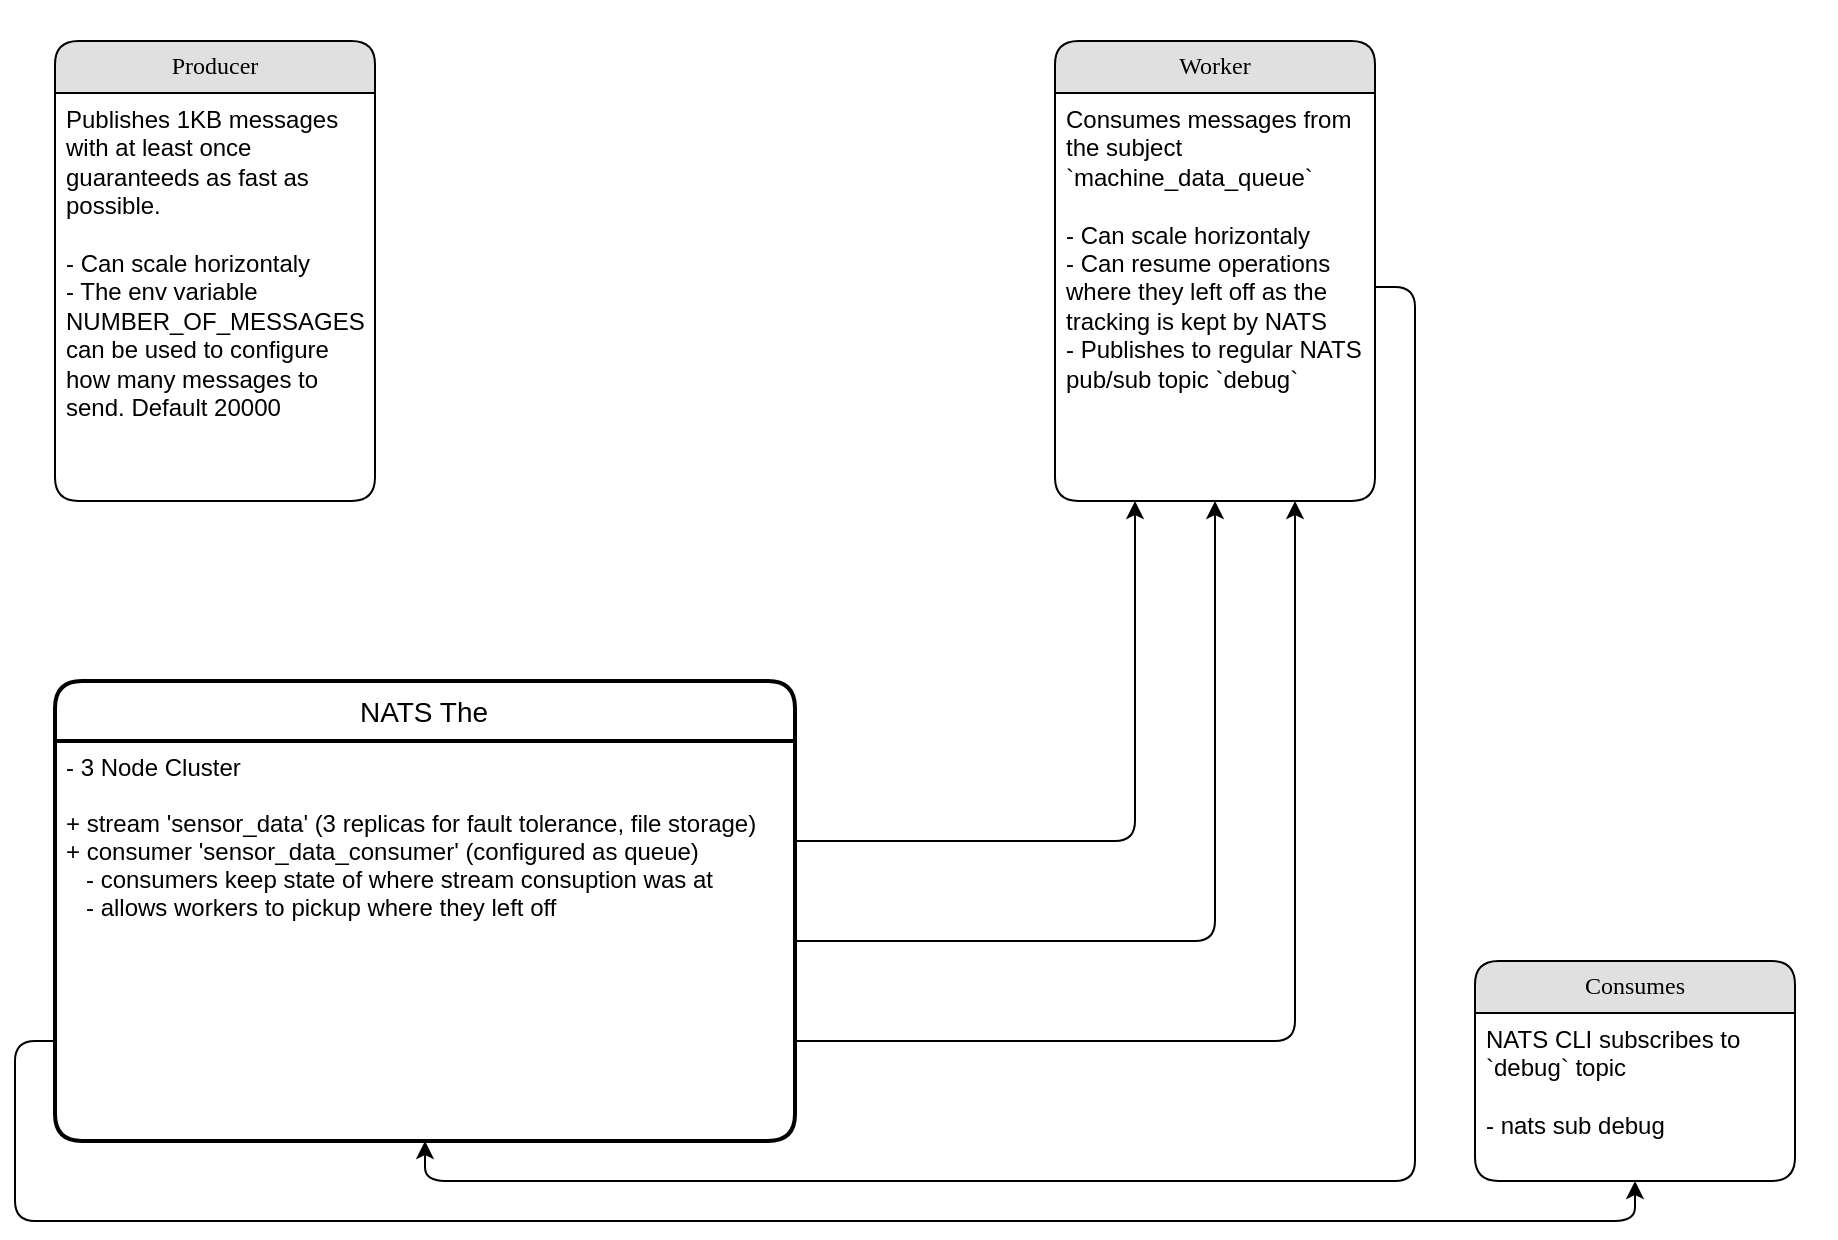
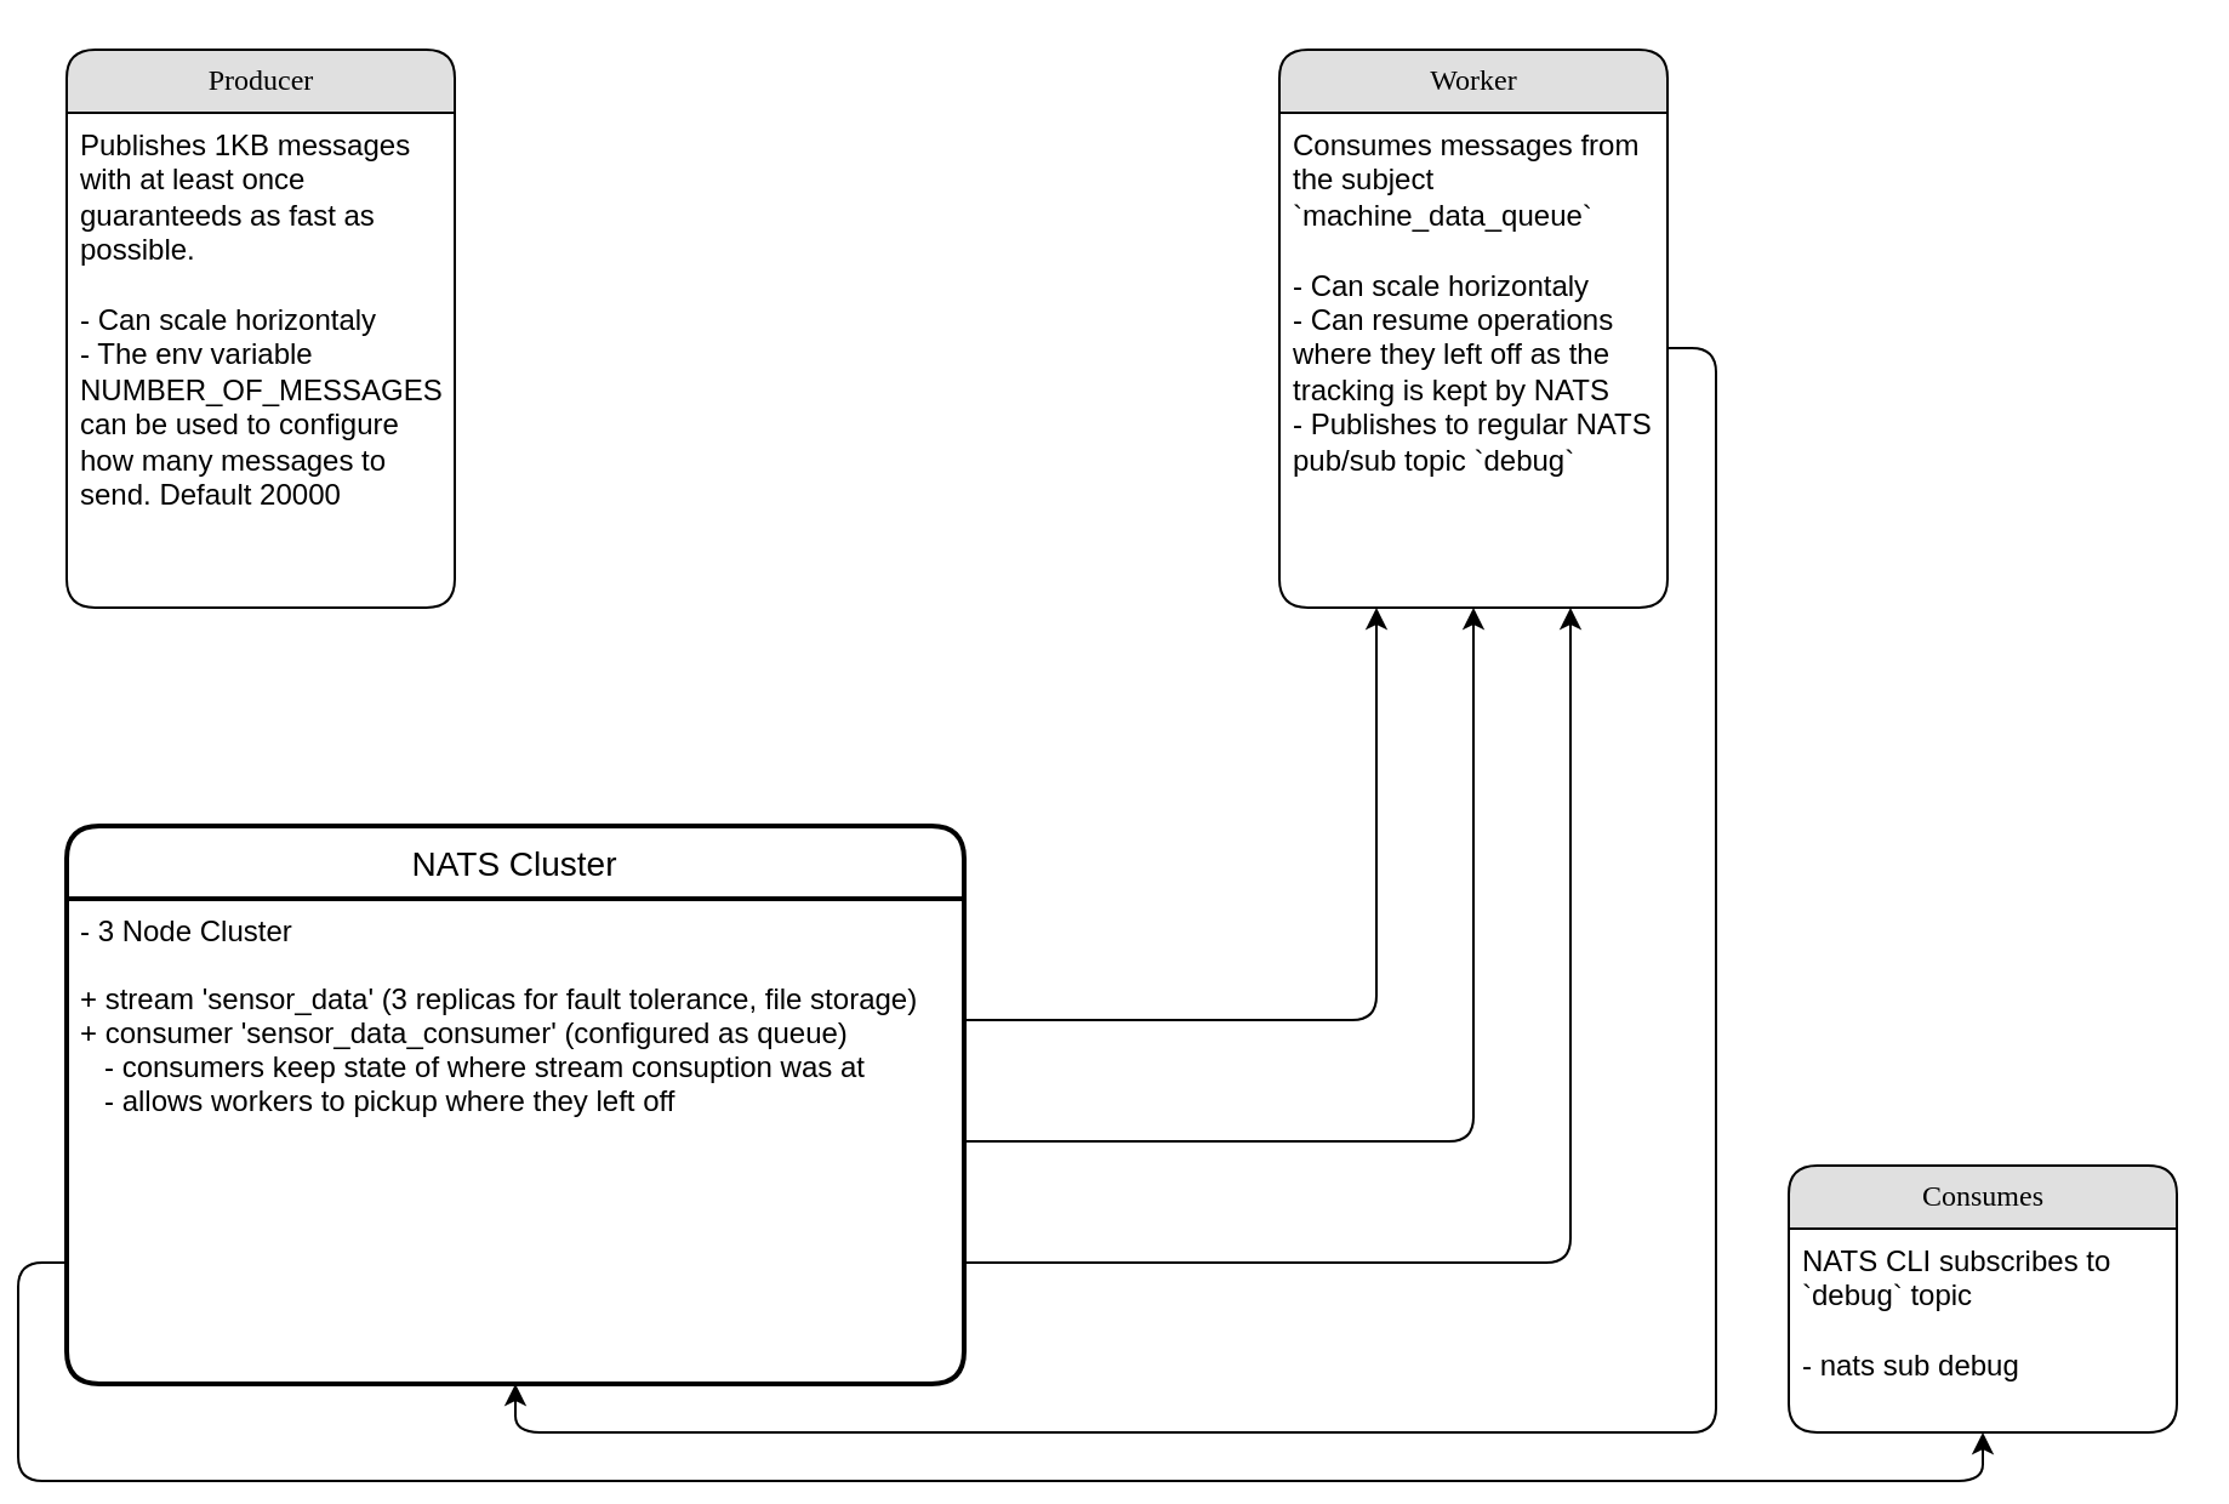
  <mxCell id="0" />
  <mxCell id="1" parent="0" />
  <mxCell id="2" value="Producer" style="swimlane;html=1;fontStyle=0;childLayout=stackLayout;horizontal=1;startSize=26;fillColor=#e0e0e0;horizontalStack=0;resizeParent=1;resizeLast=0;collapsible=1;marginBottom=0;swimlaneFillColor=#ffffff;align=center;rounded=1;shadow=0;comic=0;labelBackgroundColor=none;strokeWidth=1;fontFamily=Verdana;fontSize=12" parent="1" vertex="1"><mxGeometry x="20" y="20" width="160" height="230" as="geometry"><mxRectangle x="160" y="74" width="80" height="30" as="alternateBounds" /></mxGeometry></mxCell>
  <mxCell id="3" value="Publishes 1KB messages with at least once guaranteeds as fast as possible.&lt;br&gt;&lt;br&gt;- Can scale horizontaly&lt;br&gt;- The env variable NUMBER_OF_MESSAGES can be used to configure how many messages to send. Default 20000" style="text;html=1;strokeColor=none;fillColor=none;spacingLeft=4;spacingRight=4;whiteSpace=wrap;overflow=hidden;rotatable=0;points=[[0,0.5],[1,0.5]];portConstraint=eastwest;" parent="2" vertex="1"><mxGeometry y="26" width="160" height="204" as="geometry" /></mxCell>
- <mxCell id="4" value="NATS The" style="swimlane;childLayout=stackLayout;horizontal=1;startSize=30;horizontalStack=0;rounded=1;fontSize=14;fontStyle=0;strokeWidth=2;resizeParent=0;resizeLast=1;shadow=0;dashed=0;align=center;" parent="1" vertex="1"><mxGeometry x="20" y="340" width="370" height="230" as="geometry" /></mxCell>
+ <mxCell id="4" value="NATS Cluster" style="swimlane;childLayout=stackLayout;horizontal=1;startSize=30;horizontalStack=0;rounded=1;fontSize=14;fontStyle=0;strokeWidth=2;resizeParent=0;resizeLast=1;shadow=0;dashed=0;align=center;" parent="1" vertex="1"><mxGeometry x="20" y="340" width="370" height="230" as="geometry" /></mxCell>
  <mxCell id="5" value="- 3 Node Cluster&#10;&#10;+ stream 'sensor_data' (3 replicas for fault tolerance, file storage)&#10;+ consumer 'sensor_data_consumer' (configured as queue)&#10;   - consumers keep state of where stream consuption was at&#10;   - allows workers to pickup where they left off" style="align=left;strokeColor=none;fillColor=none;spacingLeft=4;fontSize=12;verticalAlign=top;resizable=0;rotatable=0;part=1;" parent="4" vertex="1"><mxGeometry y="30" width="370" height="200" as="geometry" /></mxCell>
  <mxCell id="6" value="Worker" style="swimlane;html=1;fontStyle=0;childLayout=stackLayout;horizontal=1;startSize=26;fillColor=#e0e0e0;horizontalStack=0;resizeParent=1;resizeLast=0;collapsible=1;marginBottom=0;swimlaneFillColor=#ffffff;align=center;rounded=1;shadow=0;comic=0;labelBackgroundColor=none;strokeWidth=1;fontFamily=Verdana;fontSize=12" parent="1" vertex="1"><mxGeometry x="520" y="20" width="160" height="230" as="geometry"><mxRectangle x="160" y="74" width="80" height="30" as="alternateBounds" /></mxGeometry></mxCell>
  <mxCell id="7" value="Consumes messages from the subject `machine_data_queue`&lt;br&gt;&lt;br&gt;- Can scale horizontaly&lt;br&gt;- Can resume operations where they left off as the tracking is kept by NATS&lt;br&gt;- Publishes to regular NATS pub/sub topic `debug`" style="text;html=1;strokeColor=none;fillColor=none;spacingLeft=4;spacingRight=4;whiteSpace=wrap;overflow=hidden;rotatable=0;points=[[0,0.5],[1,0.5]];portConstraint=eastwest;" parent="6" vertex="1"><mxGeometry y="26" width="160" height="194" as="geometry" /></mxCell>
  <mxCell id="8" style="edgeStyle=orthogonalEdgeStyle;rounded=1;orthogonalLoop=1;jettySize=auto;html=1;exitX=1;exitY=0.5;exitDx=0;exitDy=0;entryX=0.5;entryY=1;entryDx=0;entryDy=0;" parent="1" source="5" target="6" edge="1"><mxGeometry relative="1" as="geometry" /></mxCell>
  <mxCell id="9" style="edgeStyle=orthogonalEdgeStyle;orthogonalLoop=1;jettySize=auto;html=1;exitX=1;exitY=0.25;exitDx=0;exitDy=0;entryX=0.25;entryY=1;entryDx=0;entryDy=0;rounded=1;" parent="1" source="5" target="6" edge="1"><mxGeometry relative="1" as="geometry" /></mxCell>
  <mxCell id="10" style="edgeStyle=orthogonalEdgeStyle;rounded=1;orthogonalLoop=1;jettySize=auto;html=1;exitX=1;exitY=0.75;exitDx=0;exitDy=0;entryX=0.75;entryY=1;entryDx=0;entryDy=0;" parent="1" source="5" target="6" edge="1"><mxGeometry relative="1" as="geometry" /></mxCell>
  <mxCell id="11" style="edgeStyle=orthogonalEdgeStyle;rounded=1;orthogonalLoop=1;jettySize=auto;html=1;exitX=1;exitY=0.5;exitDx=0;exitDy=0;entryX=0.5;entryY=1;entryDx=0;entryDy=0;" edge="1" parent="1" source="7" target="5"><mxGeometry relative="1" as="geometry" /></mxCell>
  <mxCell id="12" style="edgeStyle=orthogonalEdgeStyle;rounded=1;orthogonalLoop=1;jettySize=auto;html=1;exitX=0.5;exitY=1;exitDx=0;exitDy=0;entryX=0;entryY=0.75;entryDx=0;entryDy=0;startArrow=classic;startFill=1;endArrow=none;endFill=0;shadow=0;" edge="1" parent="1" source="13" target="5"><mxGeometry relative="1" as="geometry" /></mxCell>
  <mxCell id="13" value="Consumes" style="swimlane;html=1;fontStyle=0;childLayout=stackLayout;horizontal=1;startSize=26;fillColor=#e0e0e0;horizontalStack=0;resizeParent=1;resizeLast=0;collapsible=1;marginBottom=0;swimlaneFillColor=#ffffff;align=center;rounded=1;shadow=0;comic=0;labelBackgroundColor=none;strokeWidth=1;fontFamily=Verdana;fontSize=12" vertex="1" parent="1"><mxGeometry x="730" y="480" width="160" height="110" as="geometry"><mxRectangle x="160" y="74" width="80" height="30" as="alternateBounds" /></mxGeometry></mxCell>
  <mxCell id="14" value="NATS CLI subscribes to `debug` topic&lt;br&gt;&lt;br&gt;- nats sub debug" style="text;html=1;strokeColor=none;fillColor=none;spacingLeft=4;spacingRight=4;whiteSpace=wrap;overflow=hidden;rotatable=0;points=[[0,0.5],[1,0.5]];portConstraint=eastwest;" vertex="1" parent="13"><mxGeometry y="26" width="160" height="64" as="geometry" /></mxCell>
